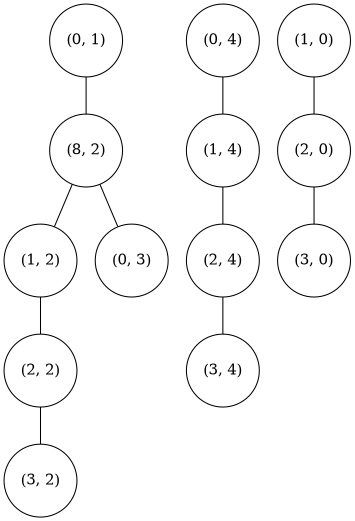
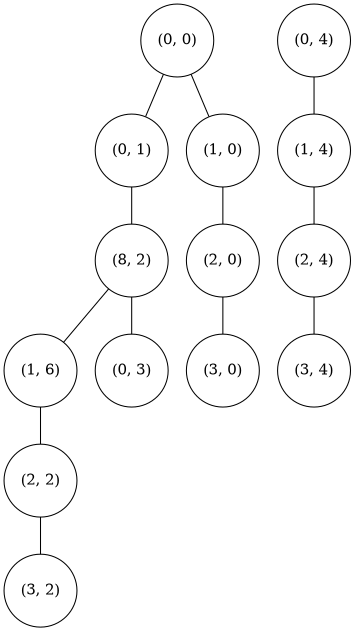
  graph {
    node [shape=circle]
    n1 [label="(0, 1)"]
    n2 [label="(8, 2)"]
-   n3 [label="(1, 2)"]
+   n3 [label="(1, 6)"]
    n4 [label="(0, 3)"]
    n5 [label="(2, 4)"]
    n6 [label="(3, 4)"]
    n7 [label="(2, 2)"]
    n8 [label="(3, 2)"]
    n9 [label="(0, 4)"]
    n10 [label="(1, 4)"]
+   n11 [label="(0, 0)"]
    n12 [label="(1, 0)"]
    n13 [label="(2, 0)"]
    n14 [label="(3, 0)"]
    n1 -- n2
    n2 -- n3
    n2 -- n4
    n3 -- n7
    n5 -- n6
    n7 -- n8
    n9 -- n10
    n10 -- n5
+   n11 -- n1
+   n11 -- n12
    n12 -- n13
    n13 -- n14
  }
